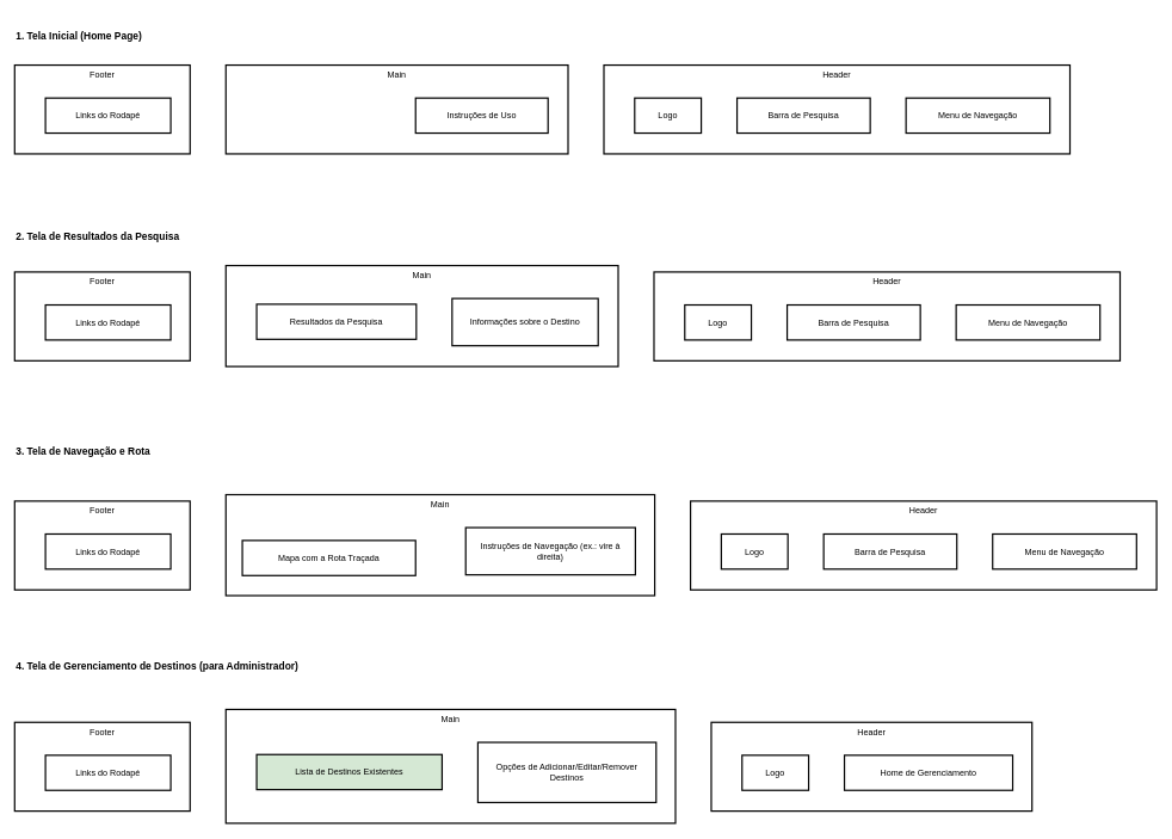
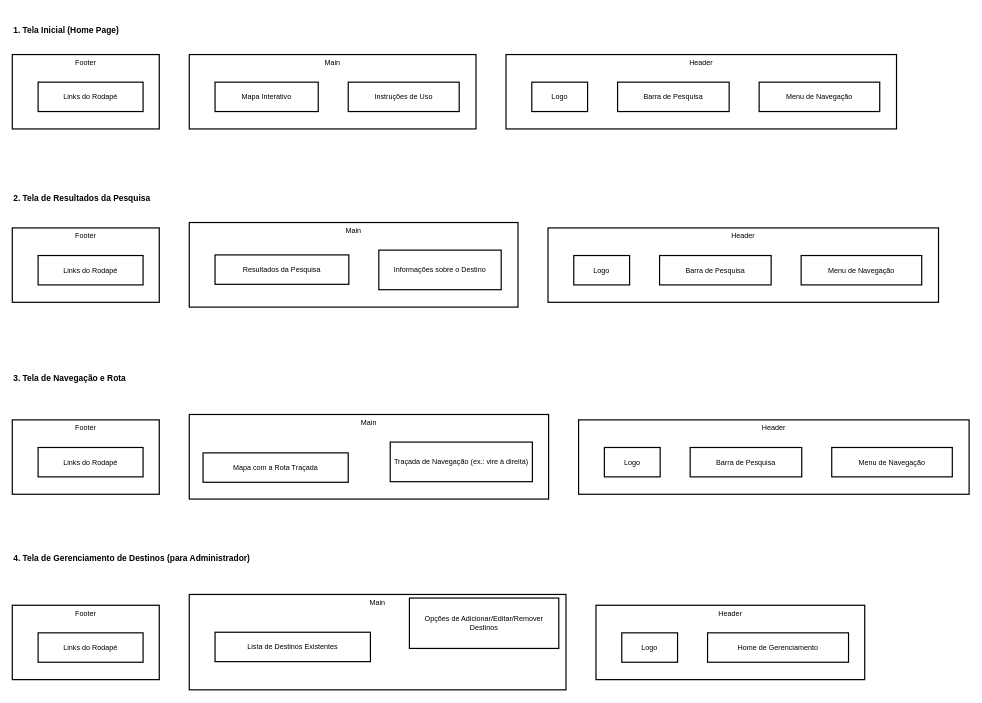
  <mxCell id="0" />
  <mxCell id="1" parent="0" />
  <mxCell id="2" value="Footer" style="whiteSpace=wrap;strokeWidth=2;verticalAlign=top;" vertex="1" parent="1"><mxGeometry x="20" y="90" width="245" height="124" as="geometry" /></mxCell>
  <mxCell id="3" value="Links do Rodapé" style="whiteSpace=wrap;strokeWidth=2;" vertex="1" parent="2"><mxGeometry x="43" y="46" width="175" height="49" as="geometry" /></mxCell>
  <mxCell id="4" value="Main" style="whiteSpace=wrap;strokeWidth=2;verticalAlign=top;" vertex="1" parent="1"><mxGeometry x="315" y="90" width="478" height="124" as="geometry" /></mxCell>
+ <mxCell id="5" value="Mapa Interativo" style="whiteSpace=wrap;strokeWidth=2;" vertex="1" parent="4"><mxGeometry x="43" y="46" width="172" height="49" as="geometry" /></mxCell>
  <mxCell id="6" value="Instruções de Uso" style="whiteSpace=wrap;strokeWidth=2;" vertex="1" parent="4"><mxGeometry x="265" y="46" width="185" height="49" as="geometry" /></mxCell>
  <mxCell id="7" value="Header" style="whiteSpace=wrap;strokeWidth=2;verticalAlign=top;" vertex="1" parent="1"><mxGeometry x="843" y="90" width="651" height="124" as="geometry" /></mxCell>
  <mxCell id="8" value="Logo" style="whiteSpace=wrap;strokeWidth=2;" vertex="1" parent="7"><mxGeometry x="43" y="46" width="93" height="49" as="geometry" /></mxCell>
  <mxCell id="9" value="Barra de Pesquisa" style="whiteSpace=wrap;strokeWidth=2;" vertex="1" parent="7"><mxGeometry x="186" y="46" width="186" height="49" as="geometry" /></mxCell>
  <mxCell id="10" value="Menu de Navegação" style="whiteSpace=wrap;strokeWidth=2;" vertex="1" parent="7"><mxGeometry x="422" y="46" width="201" height="49" as="geometry" /></mxCell>
  <mxCell id="11" value="Footer" style="whiteSpace=wrap;strokeWidth=2;verticalAlign=top;" vertex="1" parent="1"><mxGeometry x="20" y="379" width="245" height="124" as="geometry" /></mxCell>
  <mxCell id="12" value="Links do Rodapé" style="whiteSpace=wrap;strokeWidth=2;" vertex="1" parent="11"><mxGeometry x="43" y="46" width="175" height="49" as="geometry" /></mxCell>
  <mxCell id="13" value="Main" style="whiteSpace=wrap;strokeWidth=2;verticalAlign=top;" vertex="1" parent="1"><mxGeometry x="315" y="370" width="548" height="141" as="geometry" /></mxCell>
  <mxCell id="14" value="Resultados da Pesquisa" style="whiteSpace=wrap;strokeWidth=2;" vertex="1" parent="13"><mxGeometry x="43" y="54" width="223" height="49" as="geometry" /></mxCell>
  <mxCell id="15" value="Informações sobre o Destino" style="whiteSpace=wrap;strokeWidth=2;" vertex="1" parent="13"><mxGeometry x="316" y="46" width="204" height="66" as="geometry" /></mxCell>
  <mxCell id="16" value="Header" style="whiteSpace=wrap;strokeWidth=2;verticalAlign=top;" vertex="1" parent="1"><mxGeometry x="913" y="379" width="651" height="124" as="geometry" /></mxCell>
  <mxCell id="17" value="Logo" style="whiteSpace=wrap;strokeWidth=2;" vertex="1" parent="16"><mxGeometry x="43" y="46" width="93" height="49" as="geometry" /></mxCell>
  <mxCell id="18" value="Barra de Pesquisa" style="whiteSpace=wrap;strokeWidth=2;" vertex="1" parent="16"><mxGeometry x="186" y="46" width="186" height="49" as="geometry" /></mxCell>
  <mxCell id="19" value="Menu de Navegação" style="whiteSpace=wrap;strokeWidth=2;" vertex="1" parent="16"><mxGeometry x="422" y="46" width="201" height="49" as="geometry" /></mxCell>
  <mxCell id="20" value="&lt;h3&gt;1. &lt;strong&gt;Tela Inicial (Home Page)&lt;/strong&gt;&lt;/h3&gt;&lt;pre class=&quot;!overflow-visible&quot;&gt;&lt;div class=&quot;dark bg-gray-950 contain-inline-size rounded-md border-[0.5px] border-token-border-medium relative&quot;&gt;&lt;div class=&quot;flex items-center text-token-text-secondary bg-token-main-surface-secondary px-4 py-2 text-xs font-sans justify-between rounded-t-md h-9&quot;&gt;&lt;/div&gt;&lt;/div&gt;&lt;/pre&gt;" style="text;whiteSpace=wrap;html=1;" vertex="1" parent="1"><mxGeometry x="20" width="210" height="70" as="geometry" y="20" /></mxCell>
  <mxCell id="21" value="&lt;h3&gt;2. &lt;strong&gt;Tela de Resultados da Pesquisa&lt;/strong&gt;&lt;/h3&gt;&lt;pre class=&quot;!overflow-visible&quot;&gt;&lt;div class=&quot;dark bg-gray-950 contain-inline-size rounded-md border-[0.5px] border-token-border-medium relative&quot;&gt;&lt;div class=&quot;flex items-center text-token-text-secondary bg-token-main-surface-secondary px-4 py-2 text-xs font-sans justify-between rounded-t-md h-9&quot;&gt;&lt;/div&gt;&lt;/div&gt;&lt;/pre&gt;" style="text;whiteSpace=wrap;html=1;" vertex="1" parent="1"><mxGeometry x="20" y="300" width="260" height="70" as="geometry" /></mxCell>
  <mxCell id="22" value="&lt;h3&gt;3. &lt;strong&gt;Tela de Navegação e Rota&lt;/strong&gt;&lt;/h3&gt;&lt;pre class=&quot;!overflow-visible&quot;&gt;&lt;div class=&quot;dark bg-gray-950 contain-inline-size rounded-md border-[0.5px] border-token-border-medium relative&quot;&gt;&lt;div class=&quot;flex items-center text-token-text-secondary bg-token-main-surface-secondary px-4 py-2 text-xs font-sans justify-between rounded-t-md h-9&quot;&gt;&lt;/div&gt;&lt;/div&gt;&lt;/pre&gt;" style="text;whiteSpace=wrap;html=1;" vertex="1" parent="1"><mxGeometry x="20" y="600" width="220" height="70" as="geometry" /></mxCell>
  <mxCell id="23" value="&lt;h3&gt;4. &lt;strong&gt;Tela de Gerenciamento de Destinos (para Administrador)&lt;/strong&gt;&lt;/h3&gt;&lt;pre class=&quot;!overflow-visible&quot;&gt;&lt;div class=&quot;dark bg-gray-950 contain-inline-size rounded-md border-[0.5px] border-token-border-medium relative&quot;&gt;&lt;div class=&quot;flex items-center text-token-text-secondary bg-token-main-surface-secondary px-4 py-2 text-xs font-sans justify-between rounded-t-md h-9&quot;&gt;&lt;/div&gt;&lt;/div&gt;&lt;/pre&gt;" style="text;whiteSpace=wrap;html=1;" vertex="1" parent="1"><mxGeometry x="20" y="900" width="430" height="70" as="geometry" /></mxCell>
  <mxCell id="24" value="Footer" style="whiteSpace=wrap;strokeWidth=2;verticalAlign=top;" vertex="1" parent="1"><mxGeometry x="20" y="699" width="245" height="124" as="geometry" /></mxCell>
  <mxCell id="25" value="Links do Rodapé" style="whiteSpace=wrap;strokeWidth=2;" vertex="1" parent="24"><mxGeometry x="43" y="46" width="175" height="49" as="geometry" /></mxCell>
  <mxCell id="26" value="Main" style="whiteSpace=wrap;strokeWidth=2;verticalAlign=top;" vertex="1" parent="1"><mxGeometry x="315" y="690" width="599" height="141" as="geometry" /></mxCell>
  <mxCell id="27" value="Mapa com a Rota Traçada" style="whiteSpace=wrap;strokeWidth=2;" vertex="1" parent="26"><mxGeometry x="23" y="64" width="242" height="49" as="geometry" /></mxCell>
- <mxCell id="28" value="Instruções de Navegação (ex.: vire à direita)" style="whiteSpace=wrap;strokeWidth=2;" vertex="1" parent="26"><mxGeometry x="335" y="46" width="237" height="66" as="geometry" /></mxCell>
+ <mxCell id="28" value="Traçada de Navegação (ex.: vire à direita)" style="whiteSpace=wrap;strokeWidth=2;" vertex="1" parent="26"><mxGeometry x="335" y="46" width="237" height="66" as="geometry" /></mxCell>
  <mxCell id="29" value="Header" style="whiteSpace=wrap;strokeWidth=2;verticalAlign=top;" vertex="1" parent="1"><mxGeometry x="964" y="699" width="651" height="124" as="geometry" /></mxCell>
  <mxCell id="30" value="Logo" style="whiteSpace=wrap;strokeWidth=2;" vertex="1" parent="29"><mxGeometry x="43" y="46" width="93" height="49" as="geometry" /></mxCell>
  <mxCell id="31" value="Barra de Pesquisa" style="whiteSpace=wrap;strokeWidth=2;" vertex="1" parent="29"><mxGeometry x="186" y="46" width="186" height="49" as="geometry" /></mxCell>
  <mxCell id="32" value="Menu de Navegação" style="whiteSpace=wrap;strokeWidth=2;" vertex="1" parent="29"><mxGeometry x="422" y="46" width="201" height="49" as="geometry" /></mxCell>
  <mxCell id="33" value="Footer" style="whiteSpace=wrap;strokeWidth=2;verticalAlign=top;" vertex="1" parent="1"><mxGeometry x="20" y="1008" width="245" height="124" as="geometry" /></mxCell>
  <mxCell id="34" value="Links do Rodapé" style="whiteSpace=wrap;strokeWidth=2;" vertex="1" parent="33"><mxGeometry x="43" y="46" width="175" height="49" as="geometry" /></mxCell>
  <mxCell id="35" value="Main" style="whiteSpace=wrap;strokeWidth=2;verticalAlign=top;" vertex="1" parent="1"><mxGeometry x="315" y="990" width="628" height="159" as="geometry" /></mxCell>
- <mxCell id="36" value="Lista de Destinos Existentes" style="whiteSpace=wrap;strokeWidth=2;fillColor=#d5e8d4;" vertex="1" parent="35"><mxGeometry x="43" y="63" width="259" height="49" as="geometry" /></mxCell>
- <mxCell id="37" value="Opções de Adicionar/Editar/Remover Destinos" style="whiteSpace=wrap;strokeWidth=2;" vertex="1" parent="35"><mxGeometry x="352" y="46" width="249" height="84" as="geometry" /></mxCell>
+ <mxCell id="36" value="Lista de Destinos Existentes" style="whiteSpace=wrap;strokeWidth=2;" vertex="1" parent="35"><mxGeometry x="43" y="63" width="259" height="49" as="geometry" /></mxCell>
+ <mxCell id="37" value="Opções de Adicionar/Editar/Remover Destinos" style="whiteSpace=wrap;strokeWidth=2;" vertex="1" parent="35"><mxGeometry x="367" y="6" width="249" height="84" as="geometry" /></mxCell>
  <mxCell id="38" value="Header" style="whiteSpace=wrap;strokeWidth=2;verticalAlign=top;" vertex="1" parent="1"><mxGeometry x="993" y="1008" width="448" height="124" as="geometry" /></mxCell>
  <mxCell id="39" value="Logo" style="whiteSpace=wrap;strokeWidth=2;" vertex="1" parent="38"><mxGeometry x="43" y="46" width="93" height="49" as="geometry" /></mxCell>
  <mxCell id="40" value="Home de Gerenciamento" style="whiteSpace=wrap;strokeWidth=2;" vertex="1" parent="38"><mxGeometry x="186" y="46" width="235" height="49" as="geometry" /></mxCell>
